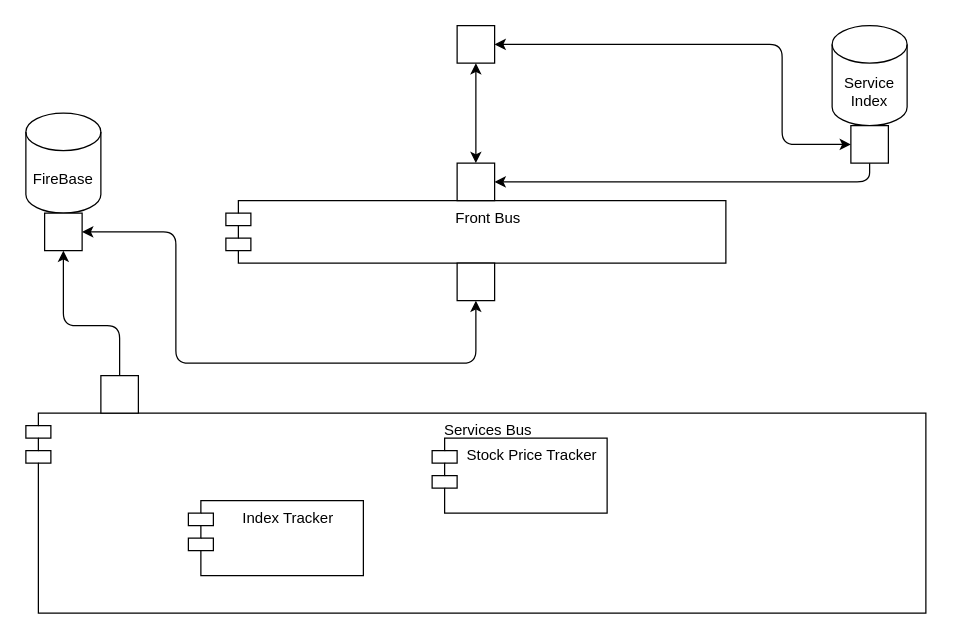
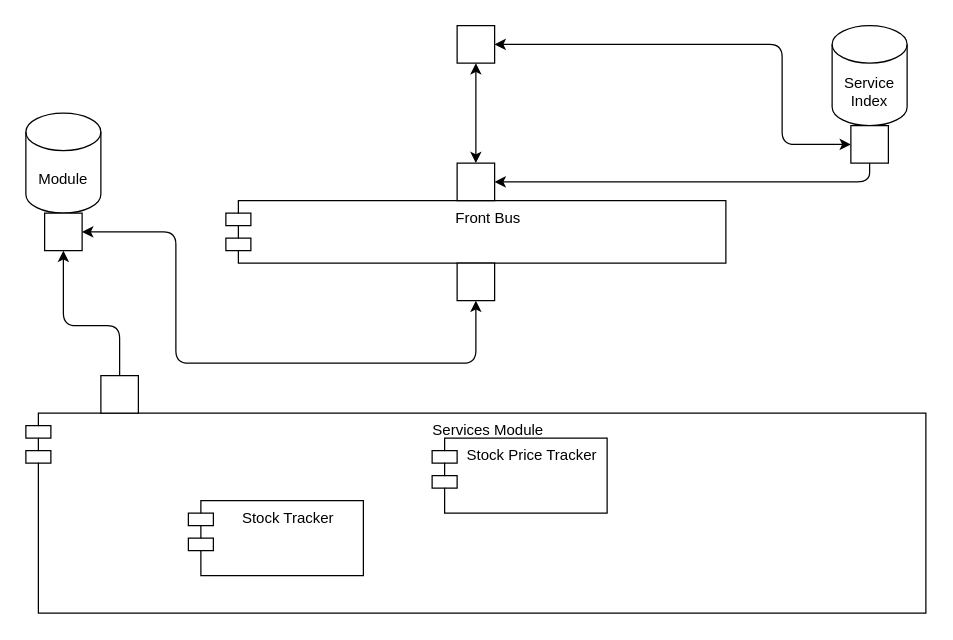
  <mxCell id="0" />
  <mxCell id="1" parent="0" />
- <mxCell id="2" value="Services Bus" style="shape=module;align=left;spacingLeft=20;align=center;verticalAlign=top;" parent="1" vertex="1"><mxGeometry x="20" y="330" width="720" height="160" as="geometry" /></mxCell>
- <mxCell id="3" value="Index Tracker" style="shape=module;align=left;spacingLeft=20;align=center;verticalAlign=top;" parent="1" vertex="1"><mxGeometry x="150" y="400" width="140" height="60" as="geometry" /></mxCell>
+ <mxCell id="2" value="Services Module" style="shape=module;align=left;spacingLeft=20;align=center;verticalAlign=top;" parent="1" vertex="1"><mxGeometry x="20" y="330" width="720" height="160" as="geometry" /></mxCell>
+ <mxCell id="3" value="Stock Tracker" style="shape=module;align=left;spacingLeft=20;align=center;verticalAlign=top;" parent="1" vertex="1"><mxGeometry x="150" y="400" width="140" height="60" as="geometry" /></mxCell>
  <mxCell id="4" value="Front Bus" style="shape=module;align=left;spacingLeft=20;align=center;verticalAlign=top;" parent="1" vertex="1"><mxGeometry x="180" y="160" width="400" height="50" as="geometry" /></mxCell>
  <mxCell id="5" value="" style="rounded=0;whiteSpace=wrap;html=1;" parent="1" vertex="1"><mxGeometry x="80" y="300" width="30" height="30" as="geometry" /></mxCell>
- <mxCell id="6" value="FireBase" style="shape=cylinder3;whiteSpace=wrap;html=1;boundedLbl=1;backgroundOutline=1;size=15;" parent="1" vertex="1"><mxGeometry x="20" y="90" width="60" height="80" as="geometry" /></mxCell>
+ <mxCell id="6" value="Module" style="shape=cylinder3;whiteSpace=wrap;html=1;boundedLbl=1;backgroundOutline=1;size=15;" parent="1" vertex="1"><mxGeometry x="20" y="90" width="60" height="80" as="geometry" /></mxCell>
  <mxCell id="7" value="" style="rounded=0;whiteSpace=wrap;html=1;" parent="1" vertex="1"><mxGeometry x="35" y="170" width="30" height="30" as="geometry" /></mxCell>
  <mxCell id="8" value="Stock Price Tracker" style="shape=module;align=left;spacingLeft=20;align=center;verticalAlign=top;" parent="1" vertex="1"><mxGeometry x="345" y="350" width="140" height="60" as="geometry" /></mxCell>
  <mxCell id="9" value="" style="rounded=0;whiteSpace=wrap;html=1;" parent="1" vertex="1"><mxGeometry x="365" y="210" width="30" height="30" as="geometry" /></mxCell>
  <mxCell id="10" value="" style="rounded=0;whiteSpace=wrap;html=1;" parent="1" vertex="1"><mxGeometry x="365" y="130" width="30" height="30" as="geometry" /></mxCell>
  <mxCell id="11" value="" style="rounded=0;whiteSpace=wrap;html=1;" parent="1" vertex="1"><mxGeometry x="365" y="20" width="30" height="30" as="geometry" /></mxCell>
  <mxCell id="12" value="" style="endArrow=classic;startArrow=classic;html=1;entryX=0.5;entryY=1;entryDx=0;entryDy=0;exitX=0.5;exitY=0;exitDx=0;exitDy=0;" parent="1" source="10" target="11" edge="1"><mxGeometry width="50" height="50" relative="1" as="geometry"><mxPoint x="380" y="80" as="sourcePoint" /><mxPoint x="470" y="150" as="targetPoint" /></mxGeometry></mxCell>
  <mxCell id="13" value="" style="endArrow=classic;html=1;exitX=0.5;exitY=0;exitDx=0;exitDy=0;entryX=0.5;entryY=1;entryDx=0;entryDy=0;" parent="1" source="5" target="7" edge="1"><mxGeometry width="50" height="50" relative="1" as="geometry"><mxPoint x="250" y="260" as="sourcePoint" /><mxPoint x="300" y="210" as="targetPoint" /><Array as="points"><mxPoint x="95" y="260" /><mxPoint x="50" y="260" /></Array></mxGeometry></mxCell>
  <mxCell id="14" value="" style="group" parent="1" vertex="1" connectable="0"><mxGeometry x="665" y="20" width="60" height="110" as="geometry" /></mxCell>
  <mxCell id="15" value="Service Index" style="shape=cylinder3;whiteSpace=wrap;html=1;boundedLbl=1;backgroundOutline=1;size=15;" parent="14" vertex="1"><mxGeometry width="60" height="80" as="geometry" /></mxCell>
  <mxCell id="16" value="" style="rounded=0;whiteSpace=wrap;html=1;" parent="14" vertex="1"><mxGeometry x="15" y="80" width="30" height="30" as="geometry" /></mxCell>
  <mxCell id="17" value="" style="endArrow=classic;html=1;exitX=0.5;exitY=1;exitDx=0;exitDy=0;entryX=1;entryY=0.5;entryDx=0;entryDy=0;" parent="1" source="16" target="10" edge="1"><mxGeometry width="50" height="50" relative="1" as="geometry"><mxPoint x="670" y="315" as="sourcePoint" /><mxPoint x="580" y="230" as="targetPoint" /><Array as="points"><mxPoint x="695" y="145" /><mxPoint x="605" y="145" /><mxPoint x="475" y="145" /></Array></mxGeometry></mxCell>
  <mxCell id="18" value="" style="endArrow=classic;html=1;entryX=1;entryY=0.5;entryDx=0;entryDy=0;startArrow=classic;startFill=1;exitX=0;exitY=0.5;exitDx=0;exitDy=0;" parent="1" source="16" target="11" edge="1"><mxGeometry width="50" height="50" relative="1" as="geometry"><mxPoint x="585" y="120" as="sourcePoint" /><mxPoint x="550" y="80" as="targetPoint" /><Array as="points"><mxPoint x="625" y="115" /><mxPoint x="625" y="35" /><mxPoint x="525" y="35" /></Array></mxGeometry></mxCell>
  <mxCell id="19" value="" style="endArrow=classic;html=1;exitX=0.5;exitY=1;exitDx=0;exitDy=0;entryX=1;entryY=0.5;entryDx=0;entryDy=0;startArrow=classic;startFill=1;" parent="1" source="9" target="7" edge="1"><mxGeometry width="50" height="50" relative="1" as="geometry"><mxPoint x="195" y="290" as="sourcePoint" /><mxPoint x="150" y="190" as="targetPoint" /><Array as="points"><mxPoint x="380" y="290" /><mxPoint x="140" y="290" /><mxPoint x="140" y="185" /></Array></mxGeometry></mxCell>
